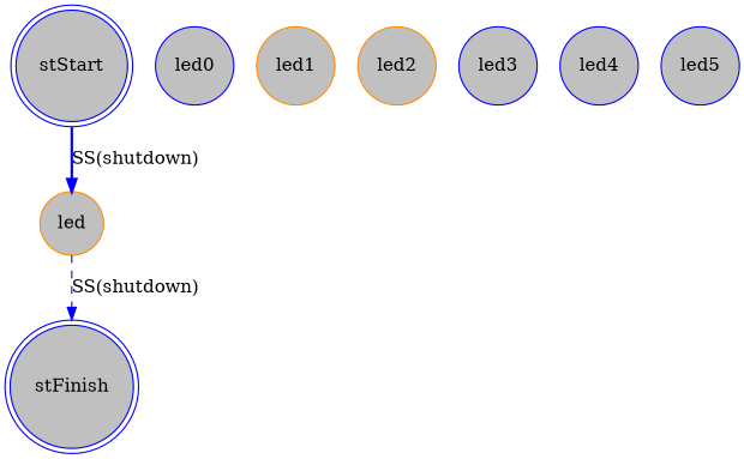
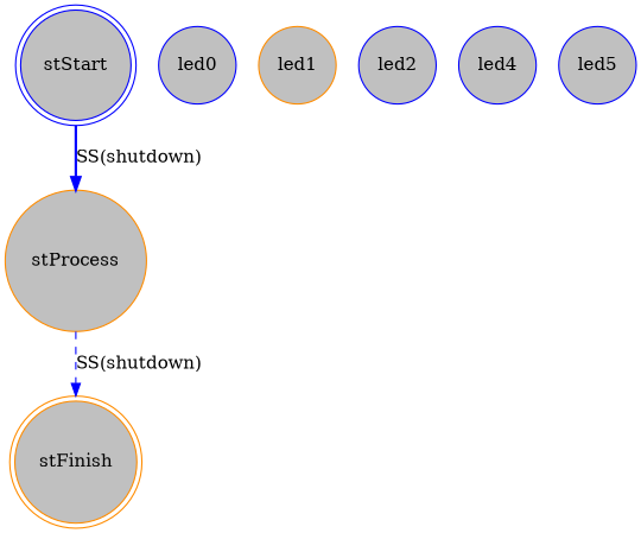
  digraph {
    node [color=blue fillcolor=grey shape=circle style=filled]
    edge [color=blue]
    stStart [shape=doublecircle]
-   stProcess [color=darkorange label=led]
-   stFinish [shape=doublecircle]
+   stProcess [color=darkorange]
+   stFinish [color=darkorange shape=doublecircle]
    led0
    led1 [color=darkorange]
-   led2 [color=darkorange]
-   led3
+   led2
    led4
    led5
    subgraph sub_1 {
      rankdir=LR
      stStart
      stProcess
      stFinish
    }
    subgraph sub_2 {
      rankdir=LR
      led0
      led1
      led2
-     led3
      led4
      led5
    }
    stStart -> stProcess [label="SS(shutdown)" style=bold]
    stProcess -> stFinish [label="SS(shutdown)" style=dashed]
  }
